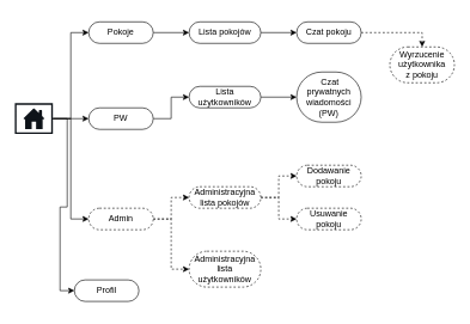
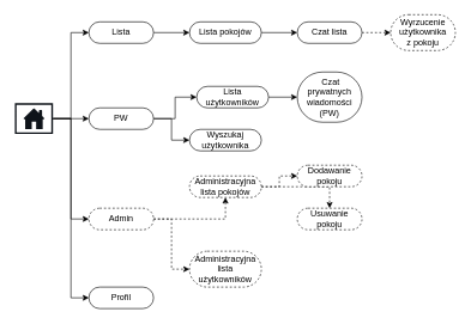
  <mxCell id="0" />
  <mxCell id="1" parent="0" />
  <mxCell id="2" style="edgeStyle=orthogonalEdgeStyle;rounded=0;orthogonalLoop=1;jettySize=auto;html=1;" edge="1" parent="1" source="30" target="10"><mxGeometry relative="1" as="geometry"><mxPoint x="-17" y="165" as="sourcePoint" /></mxGeometry></mxCell>
  <mxCell id="3" style="edgeStyle=orthogonalEdgeStyle;rounded=0;orthogonalLoop=1;jettySize=auto;html=1;entryX=0;entryY=0.5;entryDx=0;entryDy=0;" edge="1" parent="1" source="30" target="7"><mxGeometry relative="1" as="geometry"><mxPoint x="83" y="165" as="sourcePoint" /></mxGeometry></mxCell>
  <mxCell id="4" style="edgeStyle=orthogonalEdgeStyle;rounded=0;orthogonalLoop=1;jettySize=auto;html=1;entryX=0;entryY=0.5;entryDx=0;entryDy=0;" edge="1" parent="1" source="30" target="13"><mxGeometry relative="1" as="geometry"><mxPoint x="83" y="165" as="sourcePoint" /></mxGeometry></mxCell>
  <mxCell id="5" style="edgeStyle=orthogonalEdgeStyle;rounded=0;orthogonalLoop=1;jettySize=auto;html=1;entryX=0;entryY=0.5;entryDx=0;entryDy=0;" edge="1" parent="1" source="30" target="22"><mxGeometry relative="1" as="geometry"><mxPoint x="83" y="165" as="sourcePoint" /></mxGeometry></mxCell>
  <mxCell id="6" style="edgeStyle=orthogonalEdgeStyle;rounded=0;orthogonalLoop=1;jettySize=auto;html=1;" edge="1" parent="1" source="7" target="15"><mxGeometry relative="1" as="geometry" /></mxCell>
- <mxCell id="7" value="Pokoje" style="rounded=1;whiteSpace=wrap;html=1;arcSize=50;" vertex="1" parent="1"><mxGeometry x="123" y="30" width="90" height="30" as="geometry" /></mxCell>
+ <mxCell id="7" value="Lista" style="rounded=1;whiteSpace=wrap;html=1;arcSize=50;" vertex="1" parent="1"><mxGeometry x="123" y="30" width="90" height="30" as="geometry" /></mxCell>
  <mxCell id="8" style="edgeStyle=orthogonalEdgeStyle;rounded=0;orthogonalLoop=1;jettySize=auto;html=1;" edge="1" parent="1" source="10" target="19"><mxGeometry relative="1" as="geometry" /></mxCell>
+ <mxCell id="9" style="edgeStyle=orthogonalEdgeStyle;rounded=0;orthogonalLoop=1;jettySize=auto;html=1;" edge="1" parent="1" source="10" target="20"><mxGeometry relative="1" as="geometry" /></mxCell>
  <mxCell id="10" value="PW" style="rounded=1;whiteSpace=wrap;html=1;arcSize=50;" vertex="1" parent="1"><mxGeometry x="123" y="150" width="90" height="30" as="geometry" /></mxCell>
  <mxCell id="11" style="edgeStyle=orthogonalEdgeStyle;rounded=0;orthogonalLoop=1;jettySize=auto;html=1;dashed=1;" edge="1" parent="1" source="13" target="25"><mxGeometry relative="1" as="geometry" /></mxCell>
  <mxCell id="12" style="edgeStyle=orthogonalEdgeStyle;rounded=0;orthogonalLoop=1;jettySize=auto;html=1;entryX=0;entryY=0.5;entryDx=0;entryDy=0;dashed=1;" edge="1" parent="1" source="13" target="26"><mxGeometry relative="1" as="geometry" /></mxCell>
  <mxCell id="13" value="Admin" style="rounded=1;whiteSpace=wrap;html=1;arcSize=50;dashed=1;" vertex="1" parent="1"><mxGeometry x="123" y="290" width="90" height="30" as="geometry" /></mxCell>
  <mxCell id="14" style="edgeStyle=orthogonalEdgeStyle;rounded=0;orthogonalLoop=1;jettySize=auto;html=1;" edge="1" parent="1" source="15" target="17"><mxGeometry relative="1" as="geometry" /></mxCell>
  <mxCell id="15" value="Lista pokojów" style="rounded=1;whiteSpace=wrap;html=1;arcSize=50;" vertex="1" parent="1"><mxGeometry x="263" y="30" width="100" height="30" as="geometry" /></mxCell>
  <mxCell id="16" style="edgeStyle=orthogonalEdgeStyle;rounded=0;orthogonalLoop=1;jettySize=auto;html=1;exitX=1;exitY=0.5;exitDx=0;exitDy=0;dashed=1;" edge="1" parent="1" source="17" target="29"><mxGeometry relative="1" as="geometry" /></mxCell>
- <mxCell id="17" value="Czat pokoju" style="rounded=1;whiteSpace=wrap;html=1;arcSize=50;" vertex="1" parent="1"><mxGeometry x="413" y="30" width="90" height="30" as="geometry" /></mxCell>
+ <mxCell id="17" value="Czat lista" style="rounded=1;whiteSpace=wrap;html=1;arcSize=50;" vertex="1" parent="1"><mxGeometry x="413" y="30" width="90" height="30" as="geometry" /></mxCell>
  <mxCell id="18" style="edgeStyle=orthogonalEdgeStyle;rounded=0;orthogonalLoop=1;jettySize=auto;html=1;" edge="1" parent="1" source="19" target="21"><mxGeometry relative="1" as="geometry" /></mxCell>
- <mxCell id="19" value="Lista użytkowników" style="rounded=1;whiteSpace=wrap;html=1;arcSize=50;" vertex="1" parent="1"><mxGeometry x="263" y="120" width="100" height="30" as="geometry" /></mxCell>
+ <mxCell id="19" value="Lista użytkowników" style="rounded=1;whiteSpace=wrap;html=1;arcSize=50;" vertex="1" parent="1"><mxGeometry x="273" y="120" width="100" height="30" as="geometry" /></mxCell>
+ <mxCell id="20" value="Wyszukaj użytkownika" style="rounded=1;whiteSpace=wrap;html=1;arcSize=50;" vertex="1" parent="1"><mxGeometry x="263" y="180" width="100" height="30" as="geometry" /></mxCell>
  <mxCell id="21" value="&amp;nbsp;Czat prywatnych wiadomości (PW)" style="rounded=1;whiteSpace=wrap;html=1;arcSize=50;" vertex="1" parent="1"><mxGeometry x="413" y="100" width="90" height="70" as="geometry" /></mxCell>
- <mxCell id="22" value="Profil" style="rounded=1;whiteSpace=wrap;html=1;arcSize=50;" vertex="1" parent="1"><mxGeometry x="103" y="390" width="90" height="30" as="geometry" /></mxCell>
+ <mxCell id="22" value="Profil" style="rounded=1;whiteSpace=wrap;html=1;arcSize=50;" vertex="1" parent="1"><mxGeometry x="123" y="400" width="90" height="30" as="geometry" /></mxCell>
  <mxCell id="23" style="edgeStyle=orthogonalEdgeStyle;rounded=0;orthogonalLoop=1;jettySize=auto;html=1;dashed=1;" edge="1" parent="1" source="25" target="27"><mxGeometry relative="1" as="geometry" /></mxCell>
  <mxCell id="24" style="edgeStyle=orthogonalEdgeStyle;rounded=0;orthogonalLoop=1;jettySize=auto;html=1;dashed=1;" edge="1" parent="1" source="25" target="28"><mxGeometry relative="1" as="geometry" /></mxCell>
- <mxCell id="25" value="Administracyjna lista pokojów" style="rounded=1;whiteSpace=wrap;html=1;arcSize=50;dashed=1;" vertex="1" parent="1"><mxGeometry x="263" y="260" width="100" height="30" as="geometry" /></mxCell>
+ <mxCell id="25" value="Administracyjna lista pokojów" style="rounded=1;whiteSpace=wrap;html=1;arcSize=50;dashed=1;" vertex="1" parent="1"><mxGeometry x="263" y="245" width="100" height="30" as="geometry" /></mxCell>
  <mxCell id="26" value="Administracyjna lista użytkowników" style="rounded=1;whiteSpace=wrap;html=1;arcSize=50;dashed=1;" vertex="1" parent="1"><mxGeometry x="263" y="350" width="100" height="50" as="geometry" /></mxCell>
  <mxCell id="27" value="Dodawanie pokoju" style="rounded=1;whiteSpace=wrap;html=1;arcSize=50;dashed=1;" vertex="1" parent="1"><mxGeometry x="413" y="230" width="90" height="30" as="geometry" /></mxCell>
  <mxCell id="28" value="Usuwanie pokoju" style="rounded=1;whiteSpace=wrap;html=1;arcSize=50;dashed=1;" vertex="1" parent="1"><mxGeometry x="413" y="290" width="90" height="30" as="geometry" /></mxCell>
- <mxCell id="29" value="Wyrzucenie użytkownika &lt;br&gt;z pokoju" style="rounded=1;whiteSpace=wrap;html=1;arcSize=50;dashed=1;" vertex="1" parent="1"><mxGeometry x="543" y="65" width="90" height="50" as="geometry" /></mxCell>
+ <mxCell id="29" value="Wyrzucenie użytkownika &lt;br&gt;z pokoju" style="rounded=1;whiteSpace=wrap;html=1;arcSize=50;dashed=1;" vertex="1" parent="1"><mxGeometry x="543" y="20" width="90" height="50" as="geometry" /></mxCell>
  <mxCell id="30" value="" style="pointerEvents=1;shadow=0;dashed=0;html=1;strokeColor=none;labelPosition=center;verticalLabelPosition=bottom;verticalAlign=top;outlineConnect=0;align=center;shape=mxgraph.office.concepts.home_page;fillColor=#0E1319;" vertex="1" parent="1"><mxGeometry x="20" y="143.5" width="53" height="43" as="geometry" /></mxCell>
